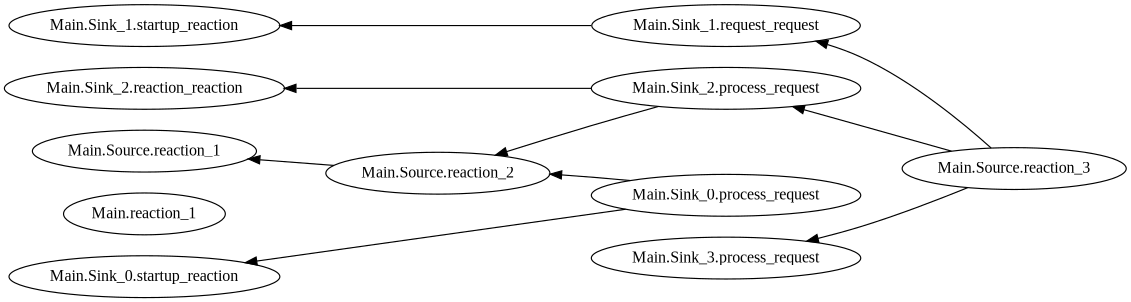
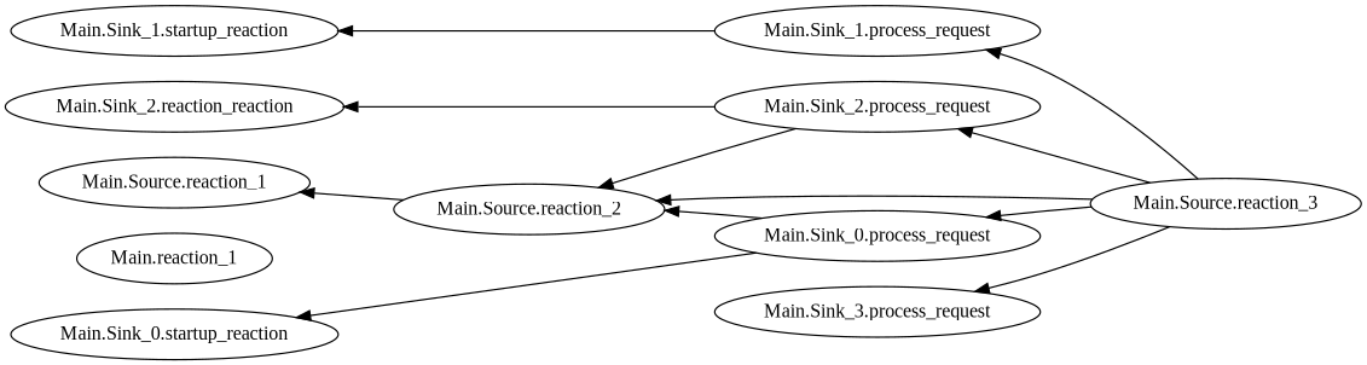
  digraph {
    fontname="Liberation Serif"
    rankdir=LR
    node [fontname="Liberation Serif"]
    edge [fontname="Liberation Serif"]
    n1 [label="Main.reaction_1"]
    n2 [label="Main.Source.reaction_1"]
    n3 [label="Main.Sink_0.startup_reaction"]
    n4 [label="Main.Sink_1.startup_reaction"]
    n5 [label="Main.Sink_2.reaction_reaction"]
    n6 [label="Main.Source.reaction_2"]
    n7 [label="Main.Sink_0.process_request"]
-   n8 [label="Main.Sink_1.request_request"]
+   n8 [label="Main.Sink_1.process_request"]
    n9 [label="Main.Sink_2.process_request"]
    n10 [label="Main.Sink_3.process_request"]
    n11 [label="Main.Source.reaction_3"]
    subgraph sub_1 {
      rank=same
      n1
      n2
      n3
      n4
      n5
    }
    subgraph sub_2 {
      rank=same
      n6
    }
    subgraph sub_3 {
      rank=same
      n7
      n8
      n9
      n10
    }
    subgraph sub_4 {
      rank=same
      n11
    }
    n1 -> n6 [style=invis]
    n6 -> n2
    n6 -> n7 [style=invis]
    n7 -> n3
    n7 -> n6
    n7 -> n11 [style=invis]
    n8 -> n4
    n9 -> n5
    n9 -> n6
+   n11 -> n6
+   n11 -> n7
    n11 -> n8
    n11 -> n9
    n11 -> n10
  }
